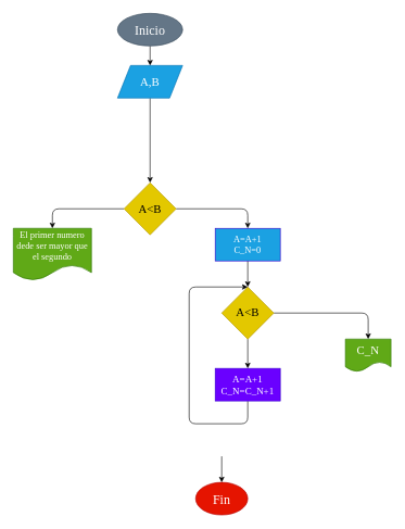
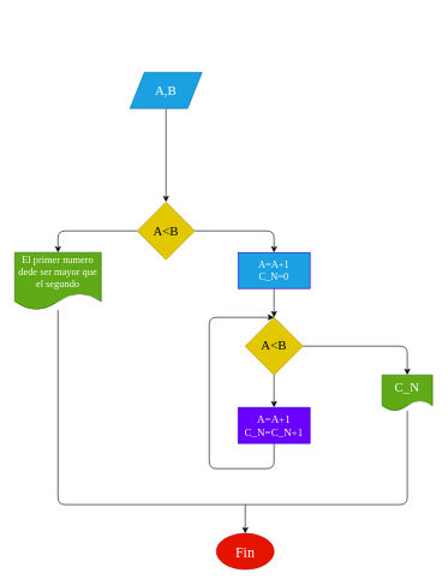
  <mxCell id="0" />
  <mxCell id="1" parent="0" />
- <mxCell id="2" value="" style="edgeStyle=none;html=1;" parent="1" source="3" target="5" edge="1"><mxGeometry relative="1" as="geometry" /></mxCell>
- <mxCell id="3" value="Inicio" style="ellipse;whiteSpace=wrap;html=1;fillColor=#647687;fontColor=#ffffff;strokeColor=#314354;fontFamily=Comic Sans MS;fontSize=20;" parent="1" vertex="1"><mxGeometry x="180" y="20" width="100" height="50" as="geometry" /></mxCell>
  <mxCell id="4" value="" style="edgeStyle=none;html=1;entryX=0.5;entryY=0;entryDx=0;entryDy=0;" parent="1" source="5" target="10" edge="1"><mxGeometry relative="1" as="geometry" /></mxCell>
  <mxCell id="5" value="A,B" style="shape=parallelogram;perimeter=parallelogramPerimeter;whiteSpace=wrap;html=1;fixedSize=1;fillColor=#1ba1e2;strokeColor=#006EAF;fontColor=#ffffff;fontFamily=Comic Sans MS;fontSize=18;" parent="1" vertex="1"><mxGeometry x="180" y="100" width="100" height="50" as="geometry" /></mxCell>
  <mxCell id="6" style="edgeStyle=none;html=1;entryX=0.5;entryY=0;entryDx=0;entryDy=0;" edge="1" parent="1" source="7" target="15"><mxGeometry relative="1" as="geometry" /></mxCell>
  <mxCell id="7" value="A=A+1&lt;br style=&quot;font-size: 14px;&quot;&gt;C_N=0" style="whiteSpace=wrap;html=1;fillColor=#1ba1e2;strokeColor=#3700CC;fontColor=#ffffff;fontFamily=Comic Sans MS;fontSize=14;" parent="1" vertex="1"><mxGeometry x="330" y="350" width="100" height="50" as="geometry" /></mxCell>
  <mxCell id="8" style="edgeStyle=none;html=1;" parent="1" source="10" target="12" edge="1"><mxGeometry relative="1" as="geometry"><Array as="points"><mxPoint x="80" y="320" /></Array></mxGeometry></mxCell>
  <mxCell id="9" style="edgeStyle=none;html=1;entryX=0.5;entryY=0;entryDx=0;entryDy=0;" parent="1" source="10" target="7" edge="1"><mxGeometry relative="1" as="geometry"><Array as="points"><mxPoint x="380" y="320" /></Array></mxGeometry></mxCell>
  <mxCell id="10" value="A&amp;lt;B" style="rhombus;whiteSpace=wrap;html=1;fillColor=#e3c800;strokeColor=#B09500;fontColor=#000000;fontFamily=Comic Sans MS;fontSize=18;" parent="1" vertex="1"><mxGeometry x="190" y="280" width="80" height="80" as="geometry" /></mxCell>
+ <mxCell id="11" style="edgeStyle=none;html=1;fontColor=#CC0000;endArrow=none;endFill=0;" parent="1" source="12" target="18" edge="1"><mxGeometry relative="1" as="geometry"><mxPoint x="620" y="490" as="targetPoint" /><Array as="points"><mxPoint x="80" y="700" /><mxPoint x="565" y="700" /></Array></mxGeometry></mxCell>
  <mxCell id="12" value="El primer numero dede ser mayor que el segundo" style="shape=document;whiteSpace=wrap;html=1;boundedLbl=1;fillColor=#60a917;fontColor=#ffffff;strokeColor=#2D7600;fontFamily=Comic Sans MS;fontSize=14;" parent="1" vertex="1"><mxGeometry x="20" y="350" width="120" height="80" as="geometry" /></mxCell>
  <mxCell id="13" value="" style="edgeStyle=none;html=1;" parent="1" source="15" target="17" edge="1"><mxGeometry relative="1" as="geometry" /></mxCell>
  <mxCell id="14" style="edgeStyle=none;html=1;fontColor=#000000;" parent="1" source="15" target="18" edge="1"><mxGeometry relative="1" as="geometry"><Array as="points"><mxPoint x="565" y="480" /></Array></mxGeometry></mxCell>
  <mxCell id="15" value="A&amp;lt;B" style="rhombus;whiteSpace=wrap;html=1;fillColor=#e3c800;fontColor=#000000;strokeColor=#B09500;fontFamily=Comic Sans MS;fontSize=18;" parent="1" vertex="1"><mxGeometry x="340" y="440" width="80" height="80" as="geometry" /></mxCell>
  <mxCell id="16" style="edgeStyle=none;html=1;entryX=0.5;entryY=0;entryDx=0;entryDy=0;exitX=0.5;exitY=1;exitDx=0;exitDy=0;" edge="1" parent="1" source="17" target="15"><mxGeometry relative="1" as="geometry"><mxPoint x="300" y="580" as="sourcePoint" /><Array as="points"><mxPoint x="380" y="650" /><mxPoint x="290" y="650" /><mxPoint x="290" y="440" /></Array></mxGeometry></mxCell>
  <mxCell id="17" value="A=A+1&lt;br style=&quot;font-size: 15px;&quot;&gt;C_N=C_N+1" style="whiteSpace=wrap;html=1;fillColor=#6a00ff;strokeColor=#3700CC;fontColor=#ffffff;fontFamily=Comic Sans MS;fontSize=15;" parent="1" vertex="1"><mxGeometry x="330" y="565" width="100" height="50" as="geometry" /></mxCell>
  <mxCell id="18" value="C_N" style="shape=document;whiteSpace=wrap;html=1;boundedLbl=1;fontColor=#ffffff;fillColor=#60a917;strokeColor=#2D7600;fontFamily=Comic Sans MS;fontSize=18;" parent="1" vertex="1"><mxGeometry x="530" y="520" width="70" height="50" as="geometry" /></mxCell>
  <mxCell id="19" style="edgeStyle=none;html=1;fontColor=#CC0000;endArrow=none;endFill=0;startArrow=classic;startFill=1;" parent="1" source="20" edge="1"><mxGeometry relative="1" as="geometry"><mxPoint x="340" y="700" as="targetPoint" /></mxGeometry></mxCell>
  <mxCell id="20" value="Fin" style="ellipse;whiteSpace=wrap;html=1;fontColor=#ffffff;fillColor=#e51400;strokeColor=#B20000;fontFamily=Comic Sans MS;fontSize=20;" parent="1" vertex="1"><mxGeometry x="300" y="740" width="80" height="50" as="geometry" /></mxCell>
